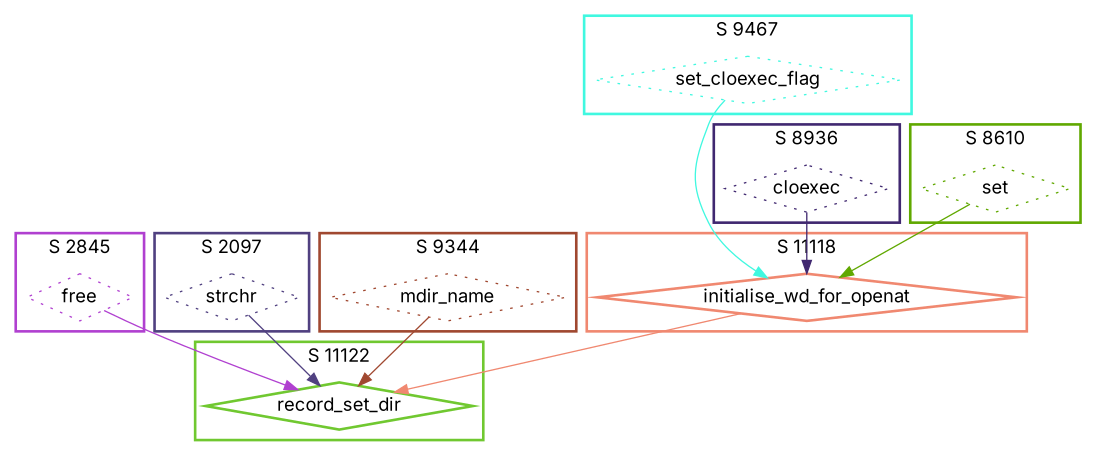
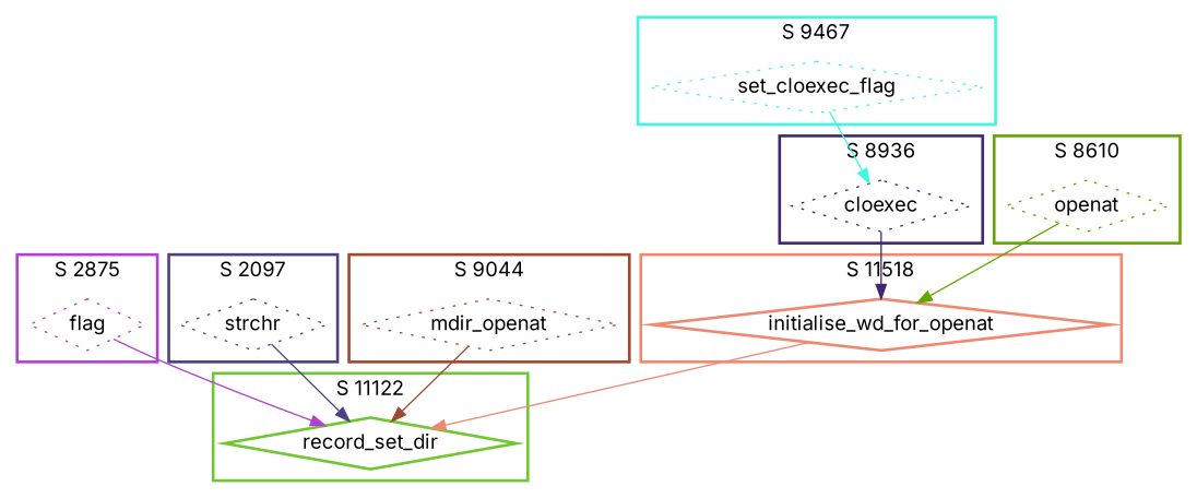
  digraph {
    fontname=Inter
    node [fontname=Inter shape=diamond style=dotted]
    edge [fontname=Inter]
    n1 [color="#F08870" label=initialise_wd_for_openat style=bold]
    n2 [color="#40F8E0" label=set_cloexec_flag]
-   n3 [color="#B040D0" label=free]
-   n4 [color="#60A800" label=set]
+   n3 [color="#B040D0" label=flag]
+   n4 [color="#60A800" label=openat]
    n5 [color="#402870" label=cloexec]
    n6 [color="#70C830" label=record_set_dir style=bold]
    n7 [color="#504080" label=strchr]
-   n8 [color="#A04830" label=mdir_name]
+   n8 [color="#A04830" label=mdir_openat]
    subgraph cluster_1 {
      color="#F08870"
-     label="S 11118"
+     label="S 11518"
      style=bold
      n1
    }
    subgraph cluster_2 {
      color="#40F8E0"
      label="S 9467"
      style=bold
      n2
    }
    subgraph cluster_3 {
      color="#B040D0"
-     label="S 2845"
+     label="S 2875"
      style=bold
      n3
    }
    subgraph cluster_4 {
      color="#60A800"
      label="S 8610"
      style=bold
      n4
    }
    subgraph cluster_5 {
      color="#402870"
      label="S 8936"
      style=bold
      n5
    }
    subgraph cluster_6 {
      color="#70C830"
      label="S 11122"
      style=bold
      n6
    }
    subgraph cluster_7 {
      color="#504080"
      label="S 2097"
      style=bold
      n7
    }
    subgraph cluster_8 {
      color="#A04830"
-     label="S 9344"
+     label="S 9044"
      style=bold
      n8
    }
    n1 -> n6 [color="#F08870"]
-   n2 -> n1 [color="#40F8E0"]
+   n2 -> n5 [color="#40F8E0"]
    n3 -> n6 [color="#B040D0"]
    n4 -> n1 [color="#60A800"]
    n5 -> n1 [color="#402870"]
    n7 -> n6 [color="#504080"]
    n8 -> n6 [color="#A04830"]
  }
